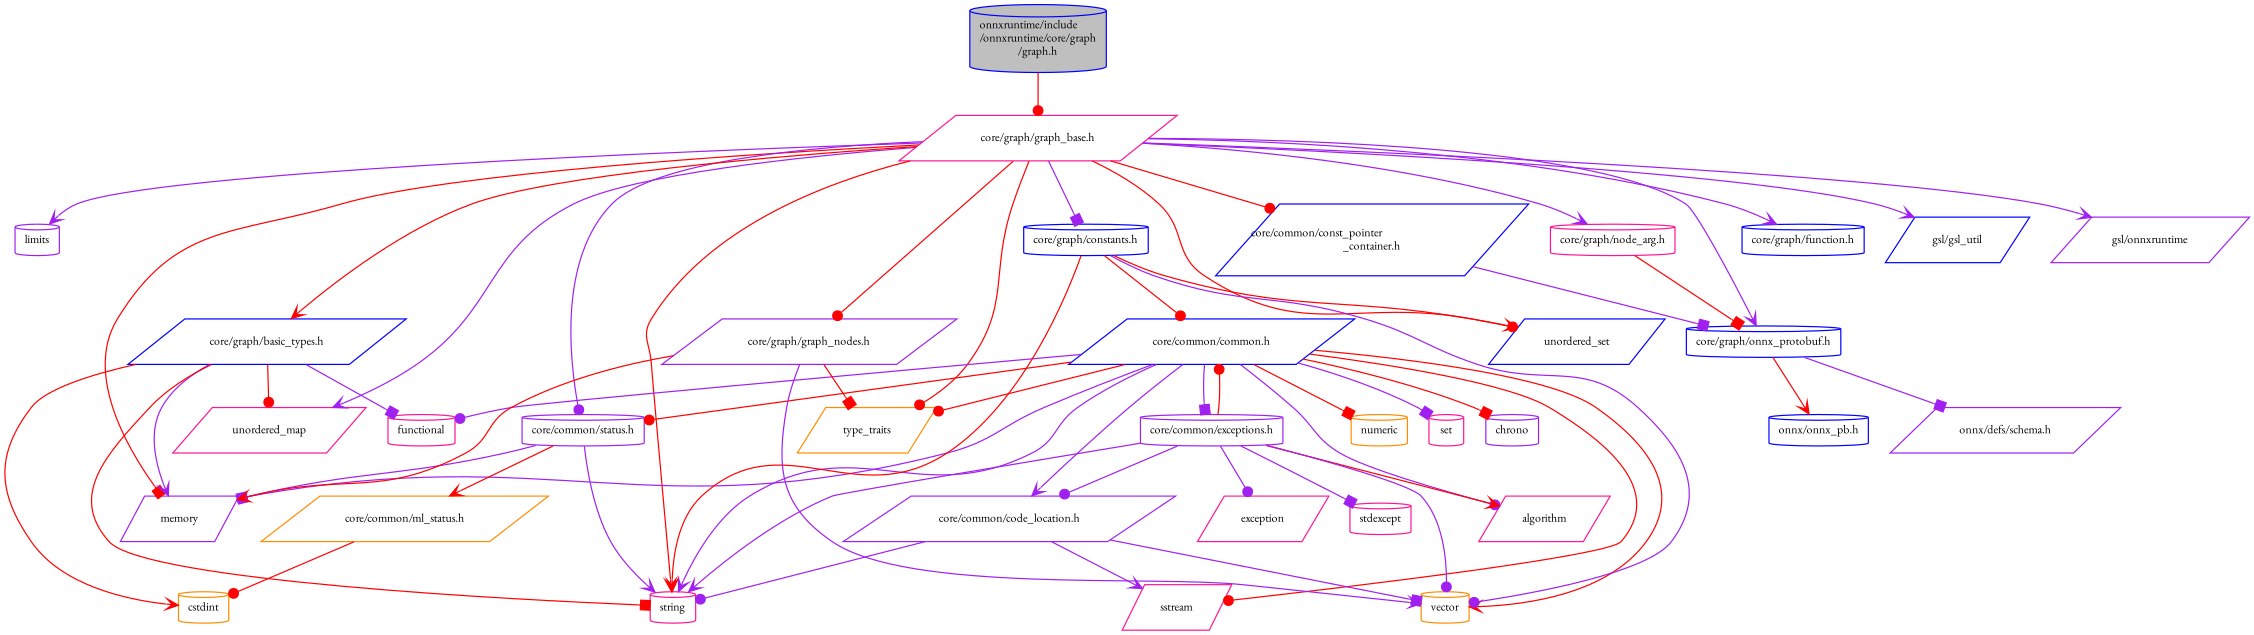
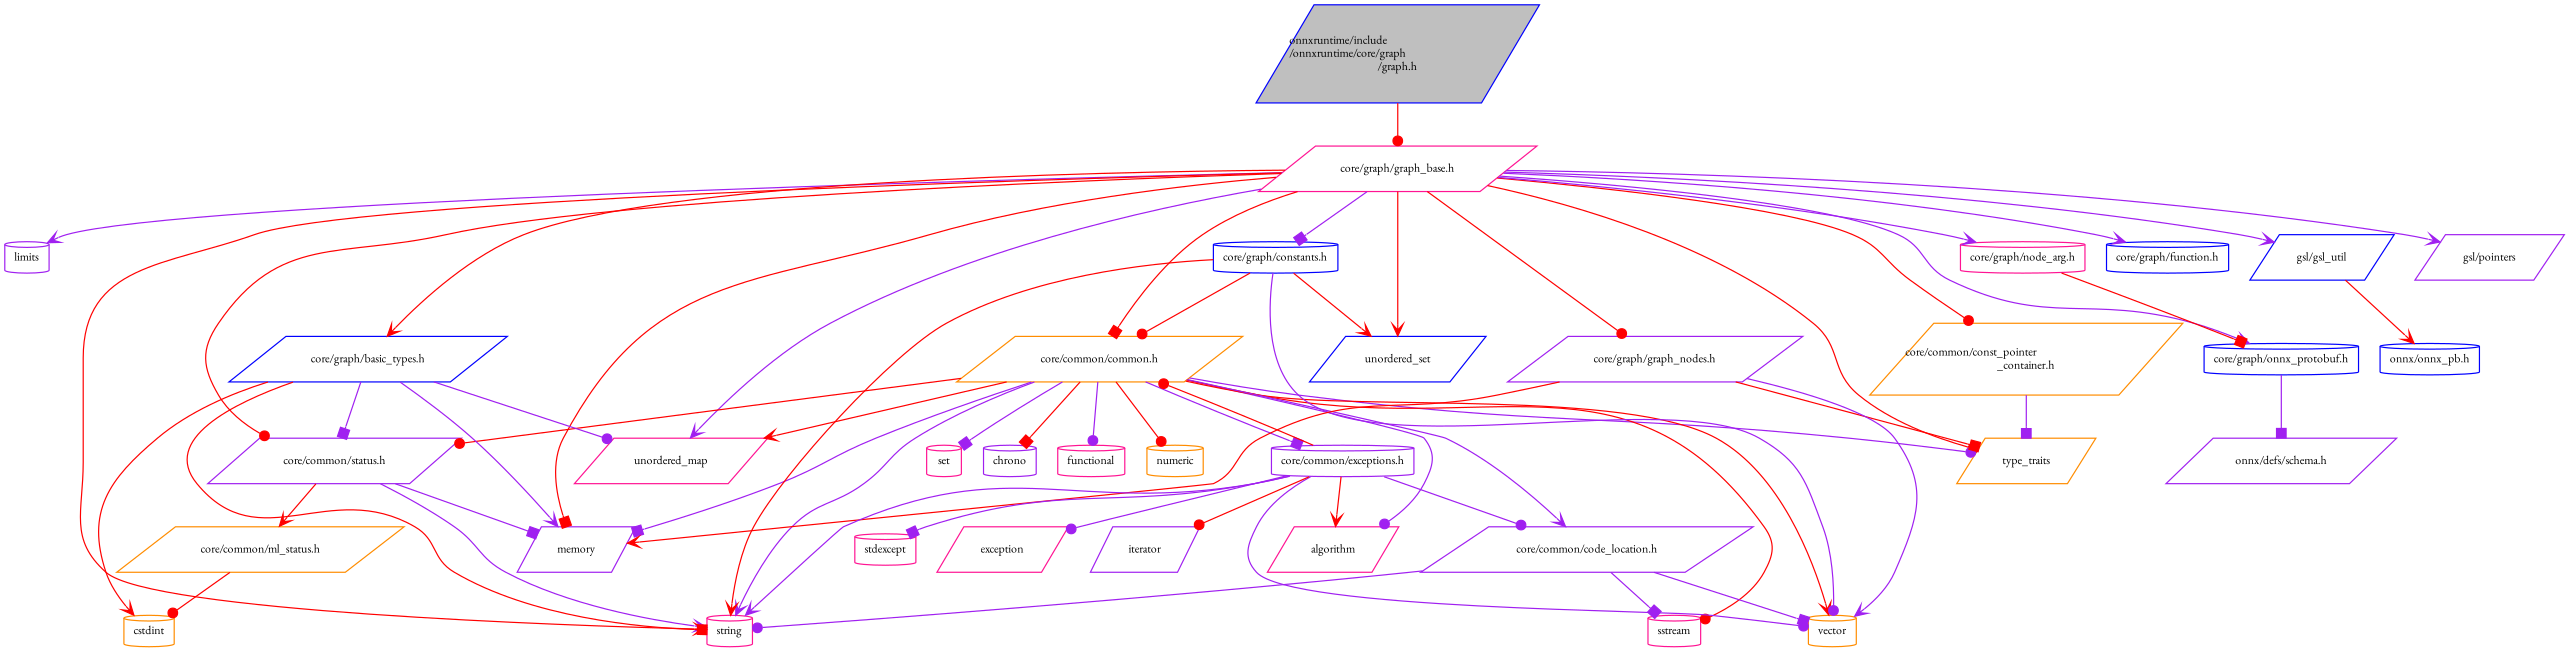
  digraph {
    fontname="EB Garamond"
    node [color=deeppink fillcolor=white fontname="EB Garamond" fontsize=10 shape=parallelogram style=filled]
    edge [arrowhead=vee color=purple fontname="EB Garamond" fontsize=10 labelfontname=Helvetica labelfontsize=10 style=solid]
-   n1 [color=blue fillcolor=grey75 fontcolor=black height=0.2 label="onnxruntime/include\l/onnxruntime/core/graph\l/graph.h" shape=cylinder width=0.4]
+   n1 [color=blue fillcolor=grey75 fontcolor=black height=0.2 label="onnxruntime/include\l/onnxruntime/core/graph\l/graph.h" width=0.4]
    n2 [height=0.2 label="core/graph/graph_base.h" width=0.4]
    n3 [color=purple height=0.2 label=limits shape=cylinder width=0.4]
    n4 [color=purple height=0.2 label=memory width=0.4]
    n5 [height=0.2 label=string shape=cylinder width=0.4]
    n6 [color=darkorange height=0.2 label=type_traits width=0.4]
    n7 [height=0.2 label=unordered_map width=0.4]
    n8 [color=blue height=0.2 label=unordered_set width=0.4]
-   n9 [color=blue height=0.2 label="core/common/common.h" width=0.4]
-   n10 [color=purple height=0.2 label="core/common/status.h" shape=cylinder width=0.4]
-   n11 [color=blue height=0.2 label="core/common/const_pointer\l_container.h" width=0.4]
+   n9 [color=darkorange height=0.2 label="core/common/common.h" width=0.4]
+   n10 [color=purple height=0.2 label="core/common/status.h" width=0.4]
+   n11 [color=darkorange height=0.2 label="core/common/const_pointer\l_container.h" width=0.4]
    n12 [color=blue height=0.2 label="core/graph/basic_types.h" width=0.4]
    n13 [color=blue height=0.2 label="core/graph/constants.h" shape=cylinder width=0.4]
    n14 [color=purple height=0.2 label="core/graph/graph_nodes.h" width=0.4]
    n15 [height=0.2 label="core/graph/node_arg.h" shape=cylinder width=0.4]
    n16 [color=blue height=0.2 label="core/graph/onnx_protobuf.h" shape=cylinder width=0.4]
    n17 [color=blue height=0.2 label="core/graph/function.h" shape=cylinder width=0.4]
    n18 [color=blue height=0.2 label="gsl/gsl_util" width=0.4]
-   n19 [color=purple height=0.2 label="gsl/onnxruntime" width=0.4]
+   n19 [color=purple height=0.2 label="gsl/pointers" width=0.4]
    n20 [height=0.2 label=algorithm width=0.4]
    n21 [height=0.2 label=functional shape=cylinder width=0.4]
    n22 [color=darkorange height=0.2 label=numeric shape=cylinder width=0.4]
    n23 [height=0.2 label=set shape=cylinder width=0.4]
-   n24 [height=0.2 label=sstream width=0.4]
+   n24 [height=0.2 label=sstream shape=cylinder width=0.4]
    n25 [color=darkorange height=0.2 label=vector shape=cylinder width=0.4]
    n26 [color=purple height=0.2 label=chrono shape=cylinder width=0.4]
    n27 [color=purple height=0.2 label="core/common/code_location.h" width=0.4]
    n28 [color=purple height=0.2 label="core/common/exceptions.h" shape=cylinder width=0.4]
    n29 [color=darkorange height=0.2 label="core/common/ml_status.h" width=0.4]
    n30 [color=darkorange height=0.2 label=cstdint shape=cylinder width=0.4]
    n31 [color=purple height=0.2 label="onnx/defs/schema.h" width=0.4]
    n32 [color=blue height=0.2 label="onnx/onnx_pb.h" shape=cylinder width=0.4]
    n33 [height=0.2 label=exception width=0.4]
+   n34 [color=purple height=0.2 label=iterator width=0.4]
    n35 [height=0.2 label=stdexcept shape=cylinder width=0.4]
    n1 -> n2 [arrowhead=dot color=red]
    n2 -> n3
    n2 -> n4 [arrowhead=box color=red]
    n2 -> n5 [color=red]
    n2 -> n6 [arrowhead=dot color=red]
    n2 -> n7
-   n2 -> n8 [arrowhead=dot color=red]
-   n2 -> n10 [arrowhead=dot]
+   n2 -> n8 [color=red]
+   n2 -> n9 [arrowhead=box color=red]
+   n2 -> n10 [arrowhead=dot color=red]
    n2 -> n11 [arrowhead=dot color=red]
    n2 -> n12 [color=red]
    n2 -> n13 [arrowhead=box]
    n2 -> n14 [arrowhead=dot color=red]
    n2 -> n15
    n2 -> n16
    n2 -> n17
    n2 -> n18
    n2 -> n19
    n9 -> n4 [arrowhead=box]
    n9 -> n5
-   n9 -> n6 [arrowhead=dot color=red]
+   n9 -> n6 [arrowhead=dot]
+   n9 -> n7 [color=red]
    n9 -> n10 [arrowhead=dot color=red]
    n9 -> n20 [arrowhead=dot]
    n9 -> n21 [arrowhead=dot]
-   n9 -> n22 [arrowhead=box color=red]
+   n9 -> n22 [arrowhead=dot color=red]
    n9 -> n23 [arrowhead=box]
    n9 -> n24 [arrowhead=dot color=red]
    n9 -> n25 [color=red]
    n9 -> n26 [arrowhead=box color=red]
    n9 -> n27
    n9 -> n28 [arrowhead=box]
    n10 -> n4 [arrowhead=box]
    n10 -> n5
    n10 -> n29 [color=red]
-   n11 -> n16 [arrowhead=box]
+   n11 -> n6 [arrowhead=box]
    n12 -> n4
    n12 -> n5 [arrowhead=box color=red]
-   n12 -> n7 [arrowhead=dot color=red]
-   n12 -> n21 [arrowhead=box]
+   n12 -> n7 [arrowhead=dot]
+   n12 -> n10 [arrowhead=box]
    n12 -> n30 [color=red]
    n13 -> n5 [color=red]
    n13 -> n8 [color=red]
    n13 -> n9 [arrowhead=dot color=red]
    n13 -> n25 [arrowhead=dot]
    n14 -> n4 [color=red]
    n14 -> n6 [arrowhead=box color=red]
    n14 -> n25
    n15 -> n16 [arrowhead=box color=red]
    n16 -> n31 [arrowhead=box]
-   n16 -> n32 [color=red]
+   n18 -> n32 [color=red]
    n27 -> n5 [arrowhead=dot]
-   n27 -> n24
+   n27 -> n24 [arrowhead=box]
    n27 -> n25 [arrowhead=box]
    n28 -> n5
    n28 -> n9 [arrowhead=dot color=red]
    n28 -> n20 [color=red]
    n28 -> n25 [arrowhead=dot]
    n28 -> n27 [arrowhead=dot]
    n28 -> n33 [arrowhead=dot]
+   n28 -> n34 [arrowhead=dot color=red]
    n28 -> n35 [arrowhead=box]
    n29 -> n30 [arrowhead=dot color=red]
  }
